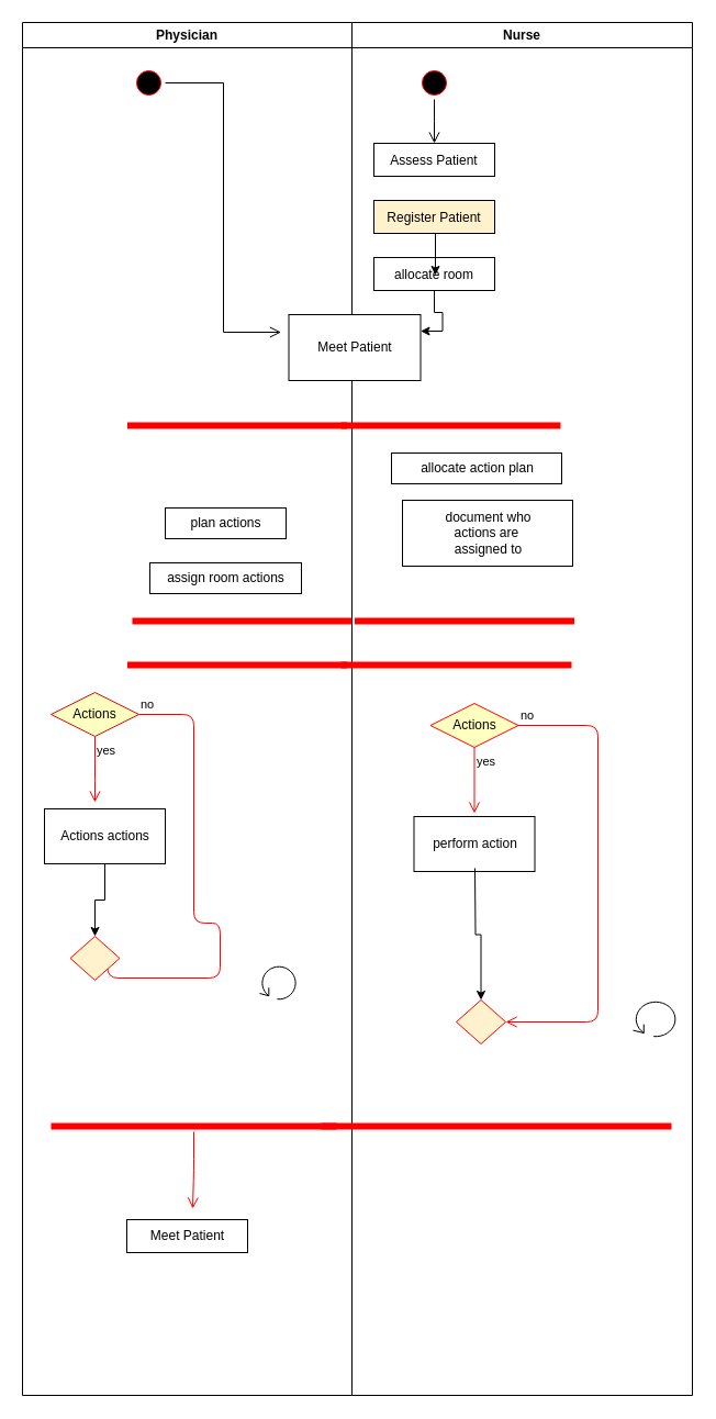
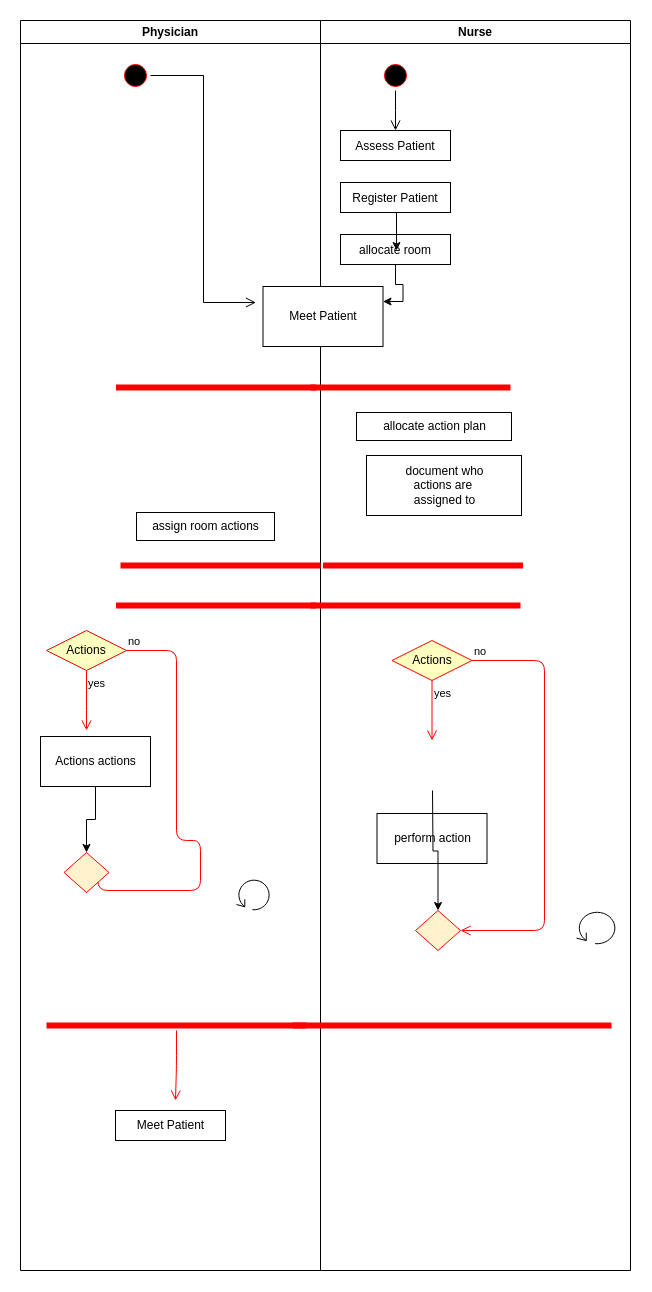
  <mxCell id="0" />
  <mxCell id="1" parent="0" />
  <mxCell id="2" value="Nurse" style="swimlane;whiteSpace=wrap" parent="1" vertex="1"><mxGeometry x="320" y="20" width="310" height="1250" as="geometry" /></mxCell>
  <mxCell id="3" value="" style="ellipse;shape=startState;fillColor=#000000;strokeColor=#ff0000;" parent="2" vertex="1"><mxGeometry x="60" y="40" width="30" height="30" as="geometry" /></mxCell>
  <mxCell id="4" value="" style="edgeStyle=elbowEdgeStyle;elbow=horizontal;verticalAlign=bottom;endArrow=open;endSize=8;strokeColor=#000000;endFill=1;rounded=0" parent="2" source="3" target="5" edge="1"><mxGeometry x="40" y="20" as="geometry"><mxPoint x="55" y="90" as="targetPoint" /></mxGeometry></mxCell>
  <mxCell id="5" value="Assess Patient" style="" parent="2" vertex="1"><mxGeometry x="20" y="110" width="110" height="30" as="geometry" /></mxCell>
- <mxCell id="6" value="Register Patient" style="fillColor=#fff2cc;" vertex="1" parent="2"><mxGeometry x="20" y="162" width="110" height="30" as="geometry" /></mxCell>
+ <mxCell id="6" value="Register Patient" style="" vertex="1" parent="2"><mxGeometry x="20" y="162" width="110" height="30" as="geometry" /></mxCell>
  <mxCell id="7" style="edgeStyle=orthogonalEdgeStyle;rounded=0;orthogonalLoop=1;jettySize=auto;html=1;entryX=1;entryY=0.25;entryDx=0;entryDy=0;" edge="1" parent="2" source="8" target="12"><mxGeometry relative="1" as="geometry" /></mxCell>
  <mxCell id="8" value="allocate room" style="" vertex="1" parent="2"><mxGeometry x="20" y="214" width="110" height="30" as="geometry" /></mxCell>
  <mxCell id="9" value="Physician" style="swimlane;whiteSpace=wrap" parent="2" vertex="1"><mxGeometry x="-300" width="300" height="1250" as="geometry" /></mxCell>
  <mxCell id="10" value="" style="ellipse;shape=startState;fillColor=#000000;strokeColor=#ff0000;" parent="9" vertex="1"><mxGeometry x="100" y="40" width="30" height="30" as="geometry" /></mxCell>
  <mxCell id="11" value="" style="edgeStyle=elbowEdgeStyle;elbow=horizontal;verticalAlign=bottom;endArrow=open;endSize=8;strokeColor=#000000;endFill=1;rounded=0" parent="9" source="10" edge="1"><mxGeometry x="100" y="40" as="geometry"><mxPoint x="235.5" y="282" as="targetPoint" /></mxGeometry></mxCell>
  <mxCell id="12" value="Meet Patient" style="rounded=0;whiteSpace=wrap;html=1;" vertex="1" parent="9"><mxGeometry x="242.5" y="266" width="120" height="60" as="geometry" /></mxCell>
  <mxCell id="13" value="" style="shape=line;html=1;strokeWidth=6;strokeColor=#ff0000;" vertex="1" parent="9"><mxGeometry x="95.5" y="362" width="200" height="10" as="geometry" /></mxCell>
- <mxCell id="14" value="plan actions" style="html=1;" vertex="1" parent="9"><mxGeometry x="130" y="442" width="110" height="28" as="geometry" /></mxCell>
  <mxCell id="15" value="assign room actions" style="html=1;" vertex="1" parent="9"><mxGeometry x="116" y="492" width="138" height="28" as="geometry" /></mxCell>
  <mxCell id="16" value="" style="shape=line;html=1;strokeWidth=6;strokeColor=#ff0000;" vertex="1" parent="9"><mxGeometry x="100" y="540" width="200" height="10" as="geometry" /></mxCell>
  <mxCell id="17" value="" style="shape=line;html=1;strokeWidth=6;strokeColor=#ff0000;" vertex="1" parent="9"><mxGeometry x="95.5" y="580" width="200" height="10" as="geometry" /></mxCell>
  <mxCell id="18" value="Actions" style="rhombus;whiteSpace=wrap;html=1;fillColor=#ffffc0;strokeColor=#ff0000;" vertex="1" parent="9"><mxGeometry x="26" y="610" width="80" height="40" as="geometry" /></mxCell>
  <mxCell id="19" value="no" style="edgeStyle=orthogonalEdgeStyle;html=1;align=left;verticalAlign=bottom;endArrow=open;endSize=8;strokeColor=#ff0000;entryX=1;entryY=0;entryDx=0;entryDy=0;" edge="1" source="18" parent="9" target="23"><mxGeometry x="-1" relative="1" as="geometry"><mxPoint x="176" y="870" as="targetPoint" /><Array as="points"><mxPoint x="156" y="630" /><mxPoint x="156" y="820" /><mxPoint x="180" y="820" /><mxPoint x="180" y="870" /><mxPoint x="77" y="870" /></Array></mxGeometry></mxCell>
  <mxCell id="20" value="yes" style="edgeStyle=orthogonalEdgeStyle;html=1;align=left;verticalAlign=top;endArrow=open;endSize=8;strokeColor=#ff0000;" edge="1" source="18" parent="9"><mxGeometry x="-1" relative="1" as="geometry"><mxPoint x="66" y="710" as="targetPoint" /></mxGeometry></mxCell>
  <mxCell id="21" style="edgeStyle=orthogonalEdgeStyle;rounded=0;orthogonalLoop=1;jettySize=auto;html=1;entryX=0.5;entryY=0;entryDx=0;entryDy=0;strokeColor=#000000;" edge="1" parent="9" source="22" target="23"><mxGeometry relative="1" as="geometry" /></mxCell>
  <mxCell id="22" value="Actions actions" style="html=1;strokeColor=#000000;" vertex="1" parent="9"><mxGeometry x="20" y="716" width="110" height="50" as="geometry" /></mxCell>
  <mxCell id="23" value="" style="rhombus;whiteSpace=wrap;html=1;fillColor=#fff2cc;strokeColor=#FF0000;" vertex="1" parent="9"><mxGeometry x="43.5" y="832" width="45" height="40" as="geometry" /></mxCell>
  <mxCell id="24" value="" style="shape=mxgraph.bpmn.loop;html=1;outlineConnect=0;strokeColor=#000000;" vertex="1" parent="9"><mxGeometry x="216" y="858" width="34" height="32" as="geometry" /></mxCell>
  <mxCell id="25" value="" style="shape=line;html=1;strokeWidth=6;strokeColor=#ff0000;" vertex="1" parent="9"><mxGeometry x="26" y="1000" width="260" height="10" as="geometry" /></mxCell>
  <mxCell id="26" value="" style="edgeStyle=orthogonalEdgeStyle;html=1;verticalAlign=bottom;endArrow=open;endSize=8;strokeColor=#ff0000;" edge="1" source="25" parent="9"><mxGeometry relative="1" as="geometry"><mxPoint x="155" y="1080" as="targetPoint" /></mxGeometry></mxCell>
  <mxCell id="27" value="Meet Patient" style="html=1;strokeColor=#000000;" vertex="1" parent="9"><mxGeometry x="95" y="1090" width="110" height="30" as="geometry" /></mxCell>
  <mxCell id="28" value="" style="shape=line;html=1;strokeWidth=6;strokeColor=#ff0000;" vertex="1" parent="2"><mxGeometry x="-10" y="362" width="200" height="10" as="geometry" /></mxCell>
  <mxCell id="29" value="allocate action plan" style="html=1;" vertex="1" parent="2"><mxGeometry x="36" y="392" width="155" height="28" as="geometry" /></mxCell>
  <mxCell id="30" value="document who&lt;br&gt;actions are&amp;nbsp;&lt;br&gt;assigned to" style="html=1;" vertex="1" parent="2"><mxGeometry x="46" y="435" width="155" height="60" as="geometry" /></mxCell>
  <mxCell id="31" value="" style="shape=line;html=1;strokeWidth=6;strokeColor=#ff0000;" vertex="1" parent="2"><mxGeometry x="2.5" y="540" width="200" height="10" as="geometry" /></mxCell>
  <mxCell id="32" value="" style="shape=line;html=1;strokeWidth=6;strokeColor=#ff0000;" vertex="1" parent="2"><mxGeometry x="-10" y="580" width="210" height="10" as="geometry" /></mxCell>
  <mxCell id="33" value="Actions" style="rhombus;whiteSpace=wrap;html=1;fillColor=#ffffc0;strokeColor=#ff0000;" vertex="1" parent="2"><mxGeometry x="71.5" y="620" width="80" height="40" as="geometry" /></mxCell>
  <mxCell id="34" value="no" style="edgeStyle=orthogonalEdgeStyle;html=1;align=left;verticalAlign=bottom;endArrow=open;endSize=8;strokeColor=#ff0000;entryX=1;entryY=0.5;entryDx=0;entryDy=0;" edge="1" source="33" parent="2" target="38"><mxGeometry x="-1" relative="1" as="geometry"><mxPoint x="152" y="910" as="targetPoint" /><Array as="points"><mxPoint x="224" y="640" /><mxPoint x="224" y="910" /></Array></mxGeometry></mxCell>
  <mxCell id="35" value="yes" style="edgeStyle=orthogonalEdgeStyle;html=1;align=left;verticalAlign=top;endArrow=open;endSize=8;strokeColor=#ff0000;" edge="1" source="33" parent="2"><mxGeometry x="-1" relative="1" as="geometry"><mxPoint x="111.5" y="720" as="targetPoint" /></mxGeometry></mxCell>
- <mxCell id="36" value="perform action" style="html=1;" vertex="1" parent="2"><mxGeometry x="56.5" y="723" width="110" height="50" as="geometry" /></mxCell>
+ <mxCell id="36" value="perform action" style="html=1;" vertex="1" parent="2"><mxGeometry x="56.5" y="793" width="110" height="50" as="geometry" /></mxCell>
  <mxCell id="37" style="edgeStyle=orthogonalEdgeStyle;rounded=0;orthogonalLoop=1;jettySize=auto;html=1;strokeColor=#000000;" edge="1" parent="2" target="38"><mxGeometry relative="1" as="geometry"><mxPoint x="112" y="770" as="sourcePoint" /></mxGeometry></mxCell>
  <mxCell id="38" value="" style="rhombus;whiteSpace=wrap;html=1;fillColor=#fff2cc;strokeColor=#FF0000;" vertex="1" parent="2"><mxGeometry x="95" y="890" width="45" height="40" as="geometry" /></mxCell>
  <mxCell id="39" value="" style="shape=mxgraph.bpmn.loop;html=1;outlineConnect=0;strokeColor=#000000;" vertex="1" parent="2"><mxGeometry x="256" y="890" width="40" height="34" as="geometry" /></mxCell>
  <mxCell id="40" value="" style="shape=line;html=1;strokeWidth=6;strokeColor=#ff0000;" vertex="1" parent="2"><mxGeometry x="-28" y="1000" width="319" height="10" as="geometry" /></mxCell>
  <mxCell id="41" style="edgeStyle=orthogonalEdgeStyle;rounded=0;orthogonalLoop=1;jettySize=auto;html=1;exitX=0.5;exitY=1;exitDx=0;exitDy=0;" edge="1" parent="1" source="6"><mxGeometry relative="1" as="geometry"><mxPoint x="396" y="250" as="targetPoint" /></mxGeometry></mxCell>
